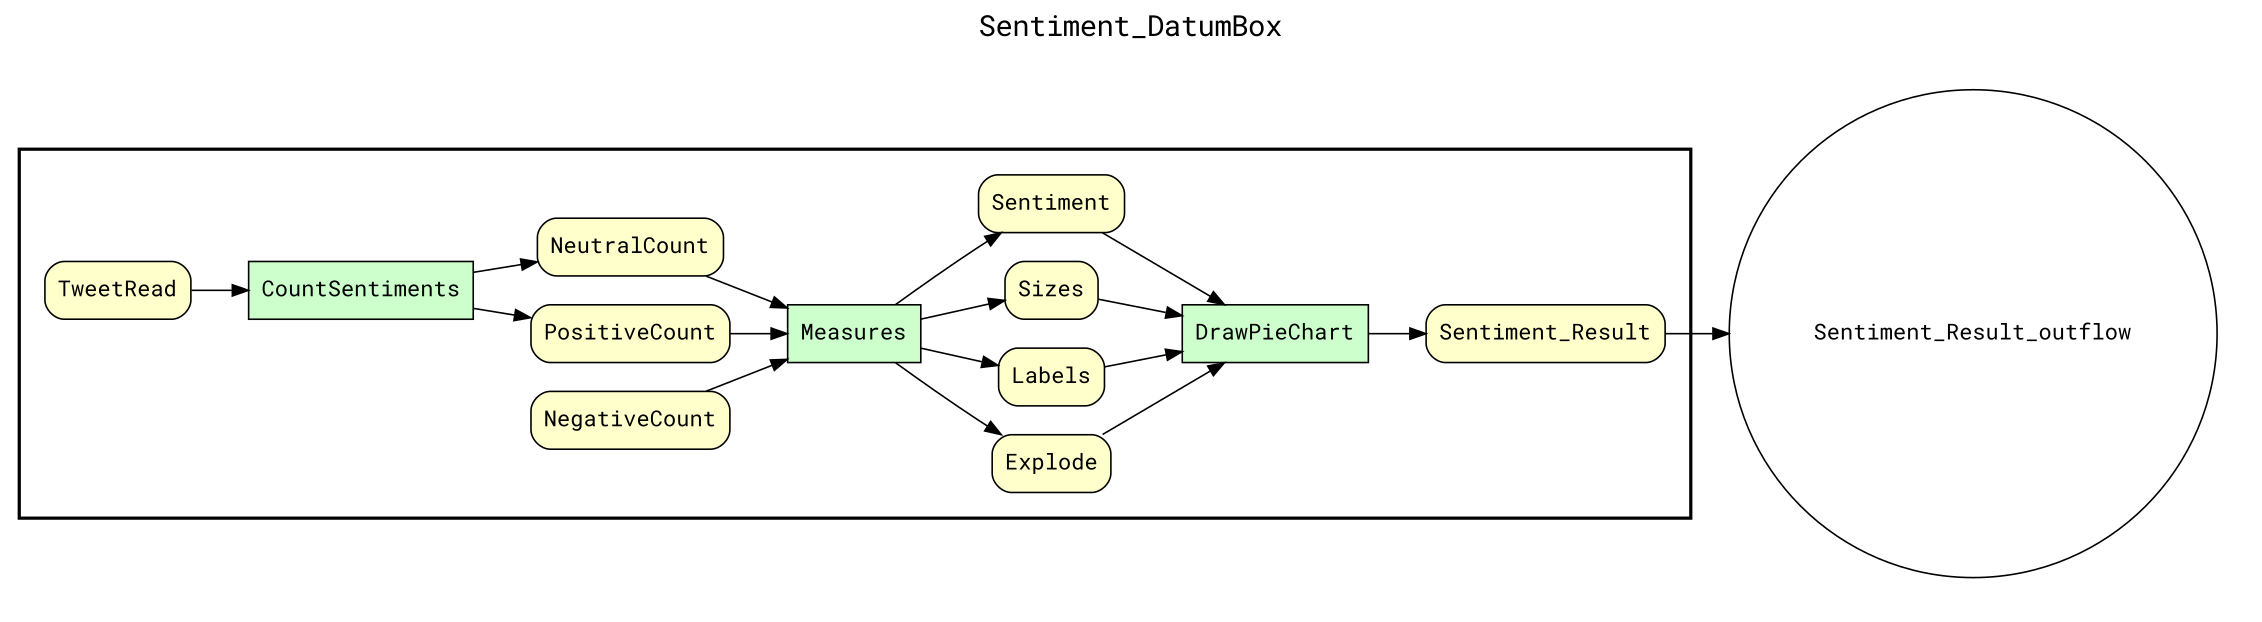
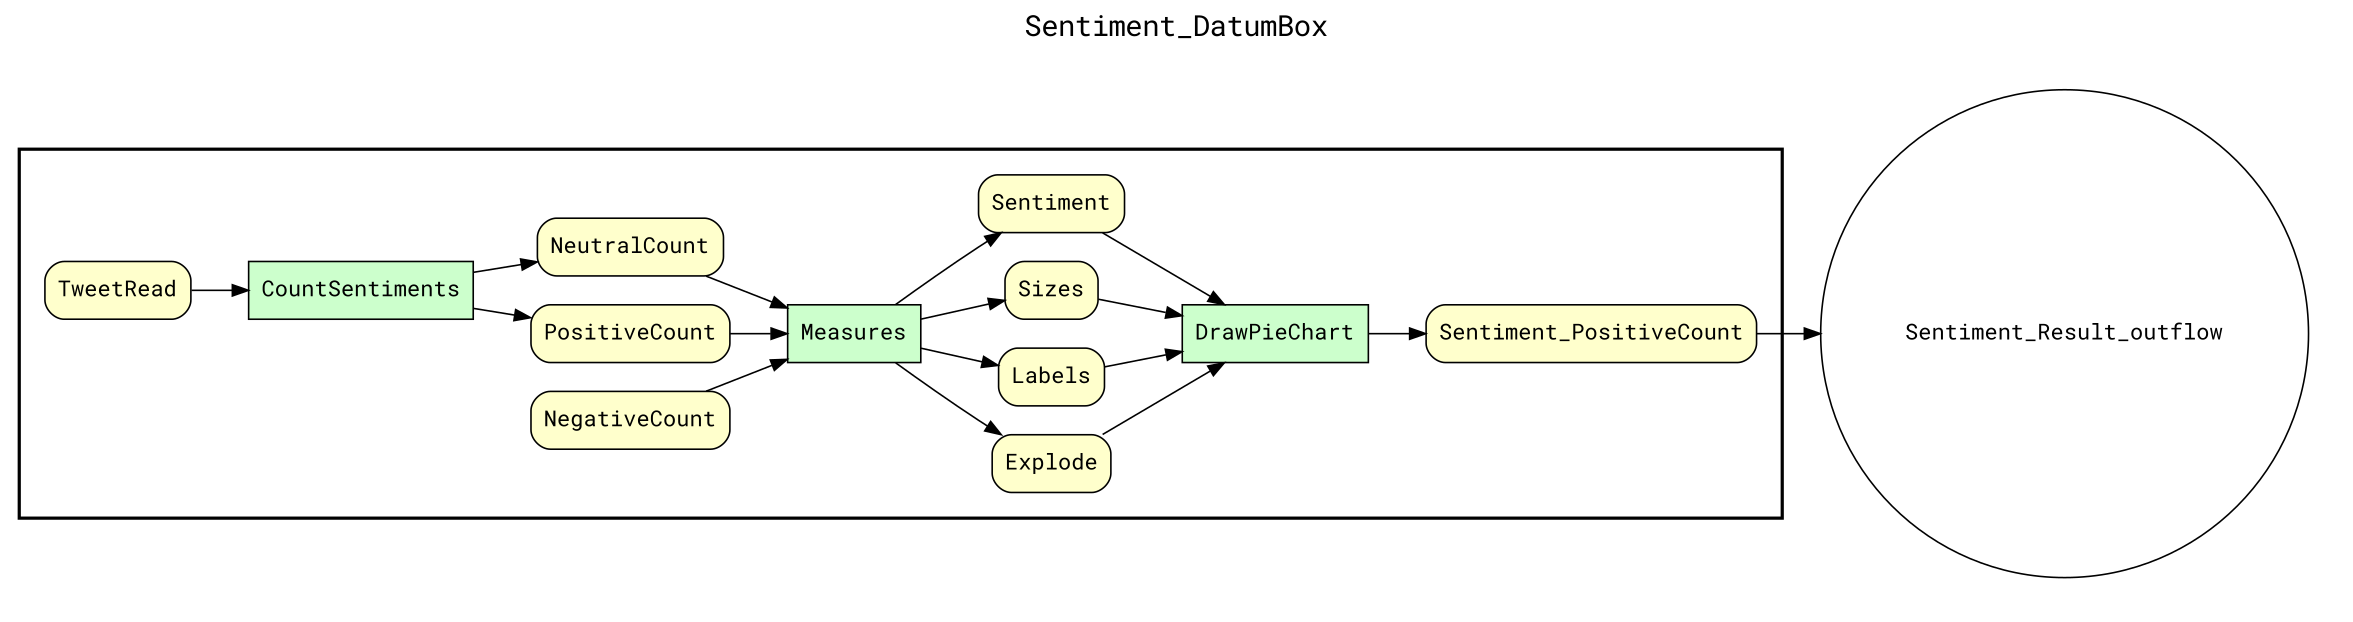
  digraph {
    fontname="Roboto Mono"
    fontsize=18
    label=Sentiment_DatumBox
    labelloc=t
    rankdir=LR
    node [fillcolor="#FFFFCC" fontname="Roboto Mono" peripheries=1 shape=box style="rounded,filled"]
    edge [fontname="Roboto Mono"]
    Measures [fillcolor="#CCFFCC" style=filled]
    DrawPieChart [fillcolor="#CCFFCC" style=filled]
    CountSentiments [fillcolor="#CCFFCC" style=filled]
    TweetRead
    PositiveCount
    NegativeCount
    NeutralCount
    Explode
    Labels
    Sizes
    n11 [label=Sentiment]
-   Sentiment_Result
+   Sentiment_Result [label=Sentiment_PositiveCount]
    Sentiment_Result_outflow [fillcolor="#FFFFFF" shape=circle width=0.2 style=""]
    subgraph cluster_1 {
      color=black
      label=""
      penwidth=2
      subgraph cluster_2 {
        color=white
        label=""
        penwidth=2
        Measures
        DrawPieChart
        CountSentiments
        TweetRead
        PositiveCount
        NegativeCount
        NeutralCount
        Explode
        Labels
        Sizes
        n11
        Sentiment_Result
      }
    }
    subgraph cluster_3 {
      color=white
      label=""
      penwidth=2
      subgraph cluster_4 {
        color=white
        label=""
        penwidth=2
      }
    }
    subgraph cluster_5 {
      color=white
      label=""
      penwidth=2
      subgraph cluster_6 {
        color=white
        label=""
        penwidth=2
        Sentiment_Result_outflow
      }
    }
    Measures -> Explode
    Measures -> Labels
    Measures -> Sizes
    Measures -> n11
    DrawPieChart -> Sentiment_Result
    CountSentiments -> PositiveCount
    CountSentiments -> NeutralCount
    TweetRead -> CountSentiments
    PositiveCount -> Measures
    NegativeCount -> Measures
    NeutralCount -> Measures
    Explode -> DrawPieChart
    Labels -> DrawPieChart
    Sizes -> DrawPieChart
    n11 -> DrawPieChart
    Sentiment_Result -> Sentiment_Result_outflow
  }
